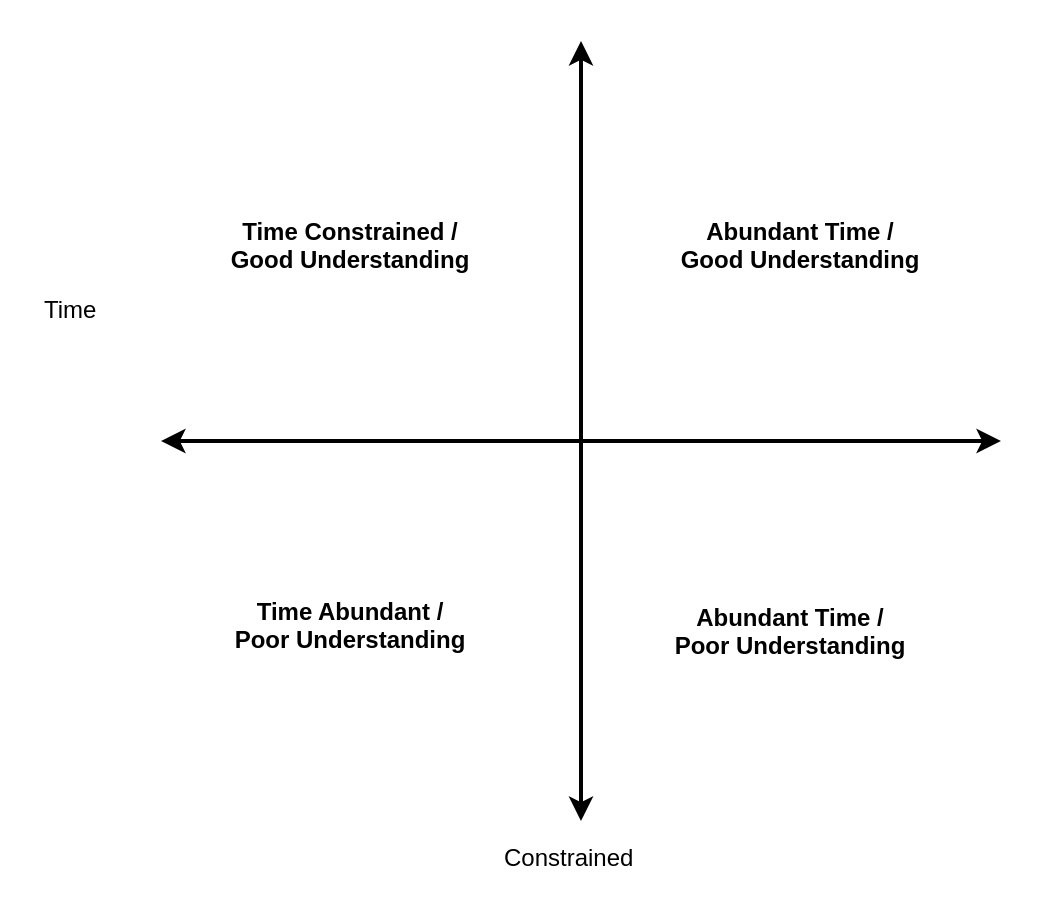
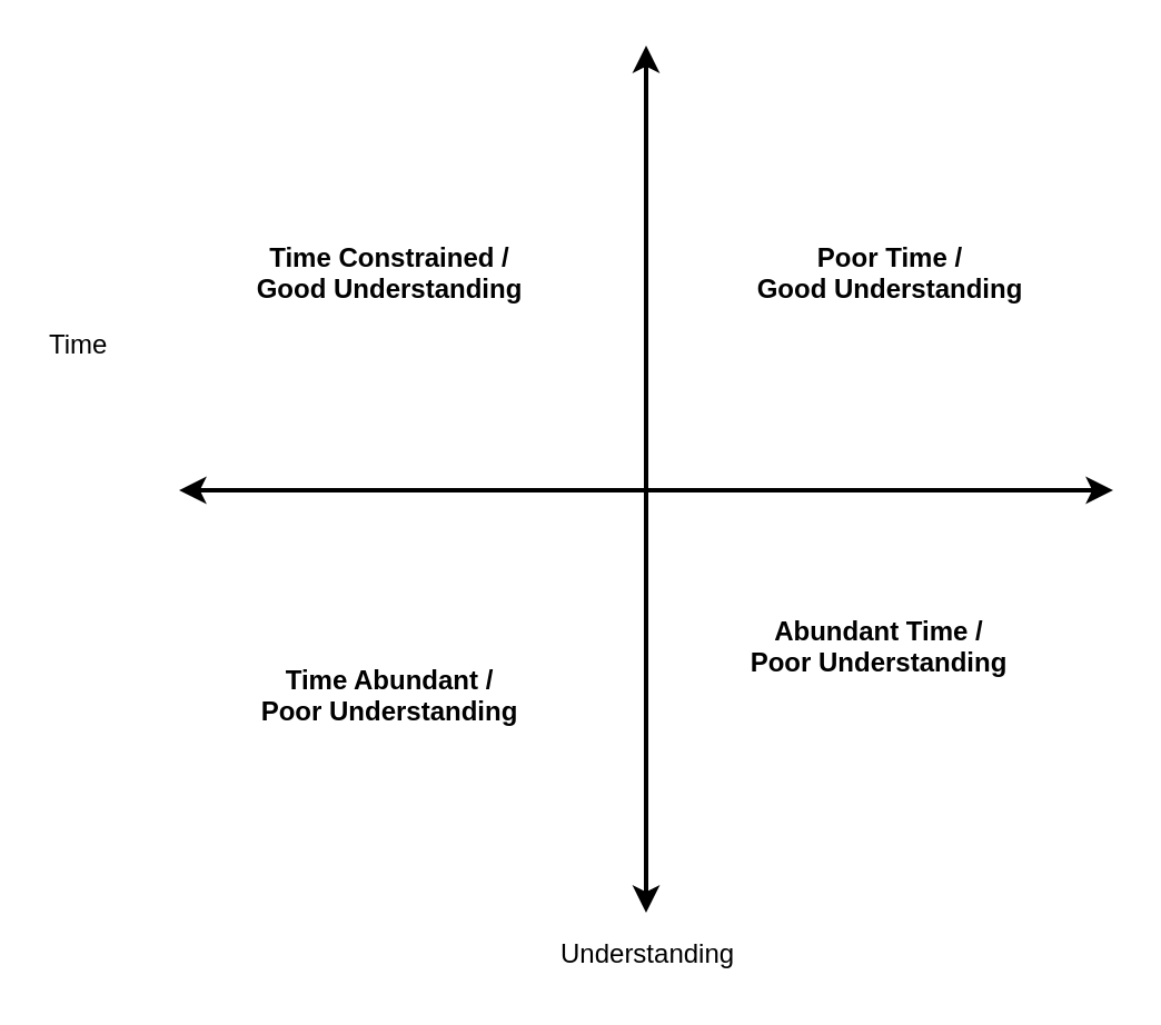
  <mxCell id="0" />
  <mxCell id="1" parent="0" />
  <mxCell id="2" value="" style="endArrow=classic;startArrow=classic;html=1;strokeWidth=2;" edge="1" parent="1"><mxGeometry width="50" height="50" relative="1" as="geometry"><mxPoint x="290" y="410" as="sourcePoint" /><mxPoint x="290" y="20" as="targetPoint" /></mxGeometry></mxCell>
  <mxCell id="3" value="" style="endArrow=classic;startArrow=classic;html=1;strokeWidth=2;" edge="1" parent="1"><mxGeometry width="50" height="50" relative="1" as="geometry"><mxPoint x="80" y="220" as="sourcePoint" /><mxPoint x="500" y="220" as="targetPoint" /></mxGeometry></mxCell>
  <mxCell id="4" value="Time" style="text;html=1;resizable=0;points=[];autosize=1;align=left;verticalAlign=top;spacingTop=-4;" vertex="1" parent="1"><mxGeometry x="20" y="145" width="40" height="20" as="geometry" /></mxCell>
- <mxCell id="5" value="Constrained" style="text;html=1;resizable=0;points=[];autosize=1;align=left;verticalAlign=top;spacingTop=-4;" vertex="1" parent="1"><mxGeometry x="250" y="419" width="90" height="20" as="geometry" /></mxCell>
+ <mxCell id="5" value="Understanding" style="text;html=1;resizable=0;points=[];autosize=1;align=left;verticalAlign=top;spacingTop=-4;" vertex="1" parent="1"><mxGeometry x="250" y="419" width="90" height="20" as="geometry" /></mxCell>
  <mxCell id="6" value="&lt;b&gt;Time Abundant /&lt;br&gt;Poor Understanding&lt;/b&gt;&lt;br&gt;&lt;br&gt;" style="text;html=1;strokeColor=none;fillColor=none;align=center;verticalAlign=middle;whiteSpace=wrap;rounded=0;" vertex="1" parent="1"><mxGeometry x="90" y="240" width="170" height="160" as="geometry" /></mxCell>
- <mxCell id="7" value="&lt;b&gt;Abundant Time /&lt;br&gt;Poor Understanding&lt;br&gt;&lt;/b&gt;&lt;br&gt;&lt;br&gt;" style="text;html=1;strokeColor=none;fillColor=none;align=center;verticalAlign=middle;whiteSpace=wrap;rounded=0;" vertex="1" parent="1"><mxGeometry x="310" y="250" width="170" height="160" as="geometry" /></mxCell>
- <mxCell id="8" value="&lt;b&gt;Abundant Time /&lt;br&gt;Good Understanding&lt;/b&gt;&lt;br&gt;&lt;br&gt;" style="text;html=1;strokeColor=none;fillColor=none;align=center;verticalAlign=middle;whiteSpace=wrap;rounded=0;" vertex="1" parent="1"><mxGeometry x="315" y="50" width="170" height="160" as="geometry" /></mxCell>
+ <mxCell id="7" value="&lt;b&gt;Abundant Time /&lt;br&gt;Poor Understanding&lt;br&gt;&lt;/b&gt;&lt;br&gt;&lt;br&gt;" style="text;html=1;strokeColor=none;fillColor=none;align=center;verticalAlign=middle;whiteSpace=wrap;rounded=0;" vertex="1" parent="1"><mxGeometry x="310" y="225" width="170" height="160" as="geometry" /></mxCell>
+ <mxCell id="8" value="&lt;b&gt;Poor Time /&lt;br&gt;Good Understanding&lt;/b&gt;&lt;br&gt;&lt;br&gt;" style="text;html=1;strokeColor=none;fillColor=none;align=center;verticalAlign=middle;whiteSpace=wrap;rounded=0;" vertex="1" parent="1"><mxGeometry x="315" y="50" width="170" height="160" as="geometry" /></mxCell>
  <mxCell id="9" value="&lt;b&gt;Time Constrained / &lt;br&gt;Good Understanding&lt;/b&gt;&lt;br&gt;&lt;br&gt;" style="text;html=1;strokeColor=none;fillColor=none;align=center;verticalAlign=middle;whiteSpace=wrap;rounded=0;" vertex="1" parent="1"><mxGeometry x="90" y="50" width="170" height="160" as="geometry" /></mxCell>
